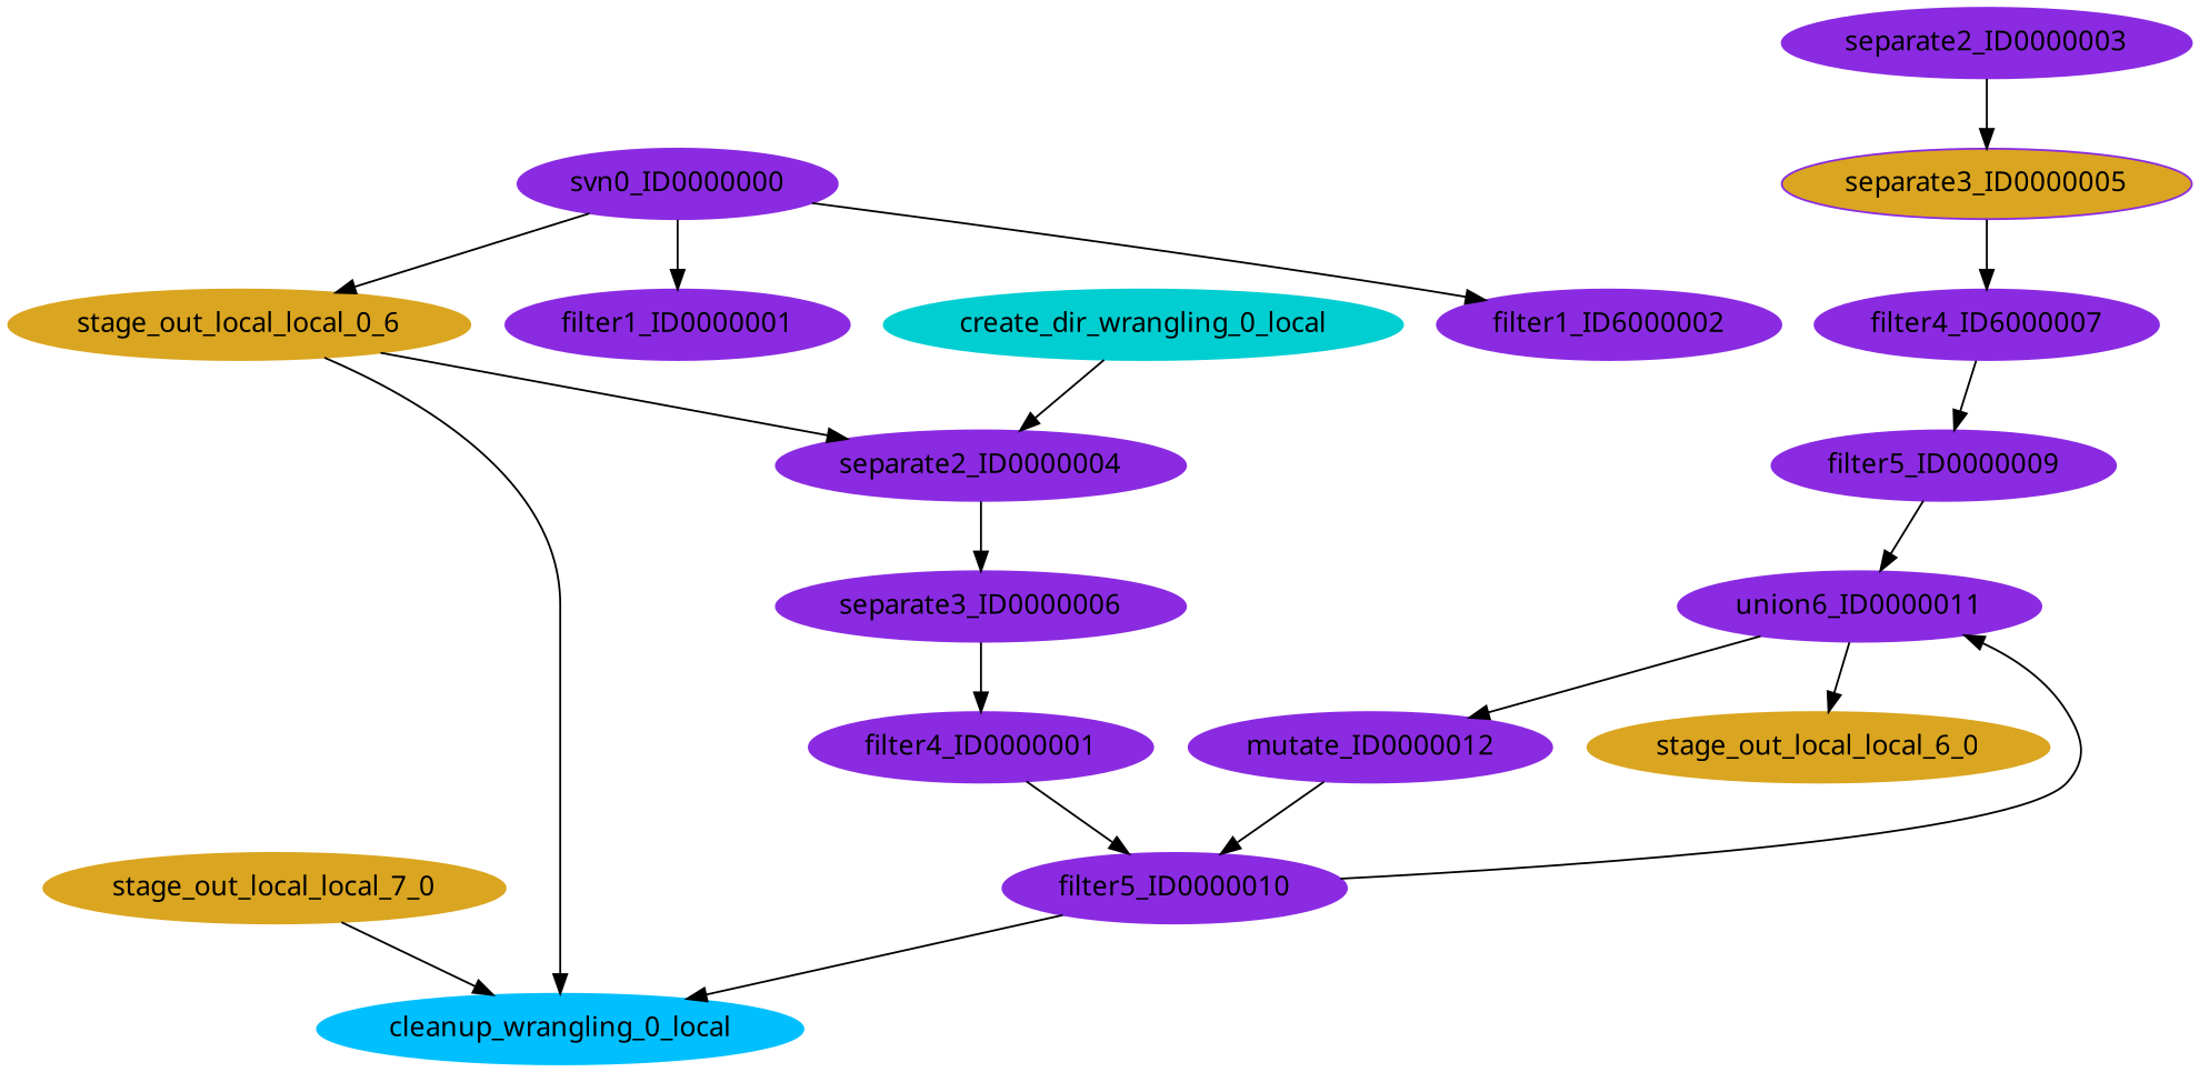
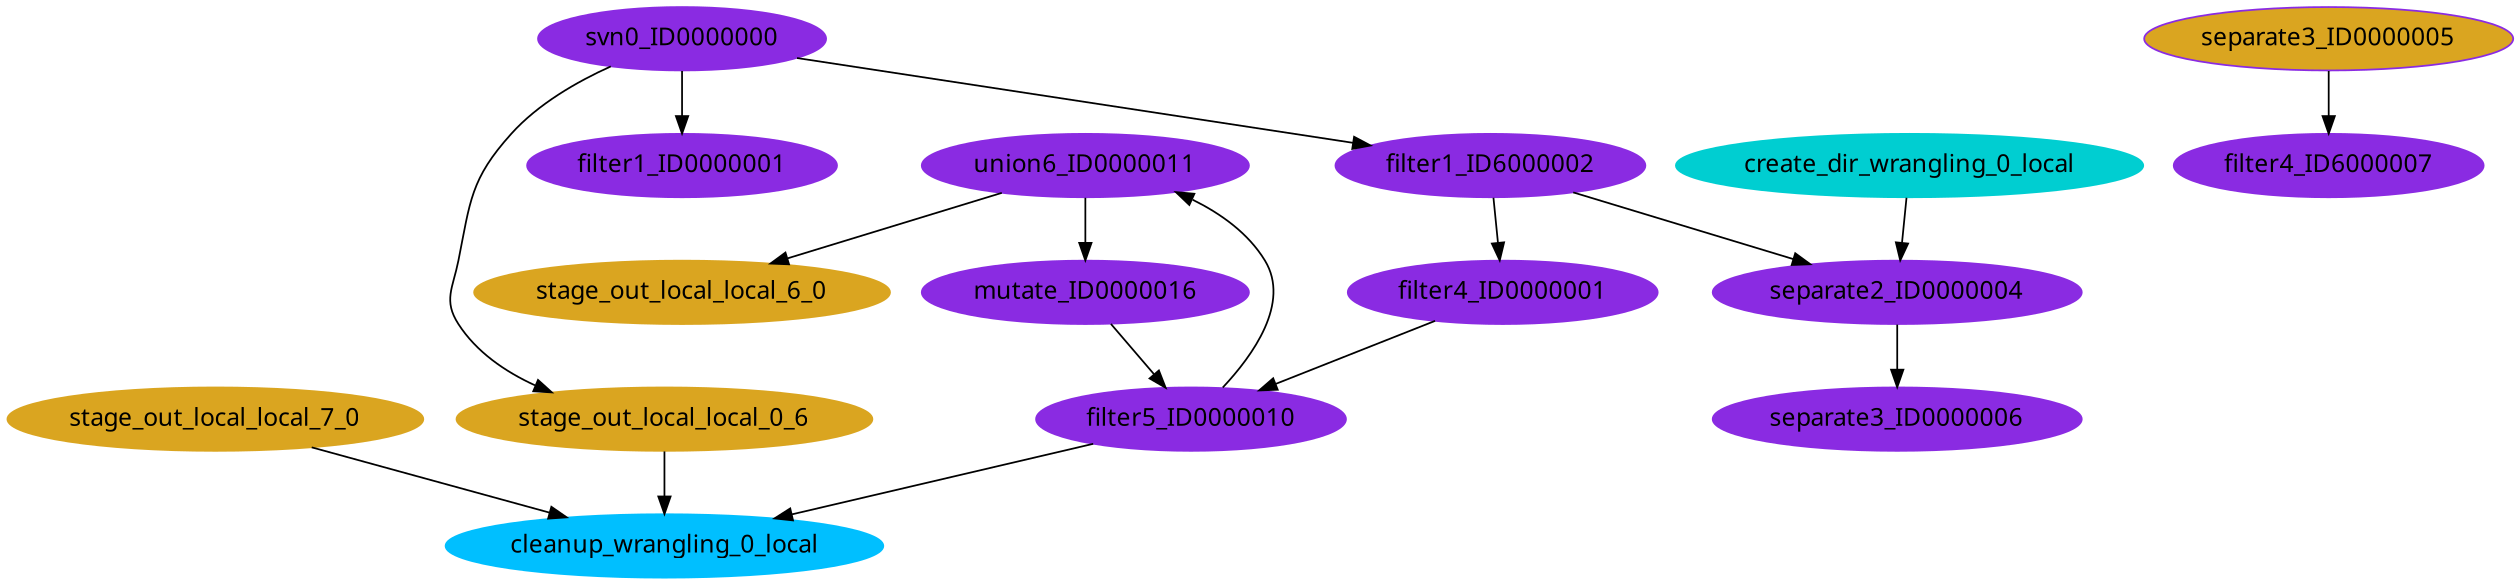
  digraph {
    fontname="Noto Sans"
    node [color=blueviolet fontname="Noto Sans" shape=ellipse style=filled]
    edge [arrowhead=normal arrowsize=1.0 fontname="Noto Sans"]
-   n1 [label=filter5_ID0000009]
    n2 [label=union6_ID0000011]
    n3 [color=goldenrod label=stage_out_local_local_6_0]
-   n4 [label=mutate_ID0000012]
+   n4 [label=mutate_ID0000016]
    n5 [color=deepskyblue label=cleanup_wrangling_0_local]
    n6 [color=goldenrod label=stage_out_local_local_7_0]
    n7 [color=goldenrod label=stage_out_local_local_0_6]
    n8 [label=filter4_ID0000001]
    n9 [label=filter5_ID0000010]
    n10 [label=filter4_ID6000007]
    n11 [color=darkturquoise label=create_dir_wrangling_0_local]
    n12 [label=separate2_ID0000004]
    n13 [label=svn0_ID0000000]
    n14 [label=filter1_ID6000002]
    n15 [label=filter1_ID0000001]
    n16 [label=separate3_ID0000006]
-   n17 [label=separate2_ID0000003]
    n18 [fillcolor=goldenrod label=separate3_ID0000005]
-   n1 -> n2
    n2 -> n3
    n2 -> n4
    n4 -> n9
    n6 -> n5
    n7 -> n5
    n8 -> n9
    n9 -> n2
    n9 -> n5
-   n10 -> n1
    n11 -> n12
    n12 -> n16
    n13 -> n7
    n13 -> n14
    n13 -> n15
-   n7 -> n12
-   n16 -> n8
-   n17 -> n18
+   n14 -> n12
+   n14 -> n8
    n18 -> n10
  }
